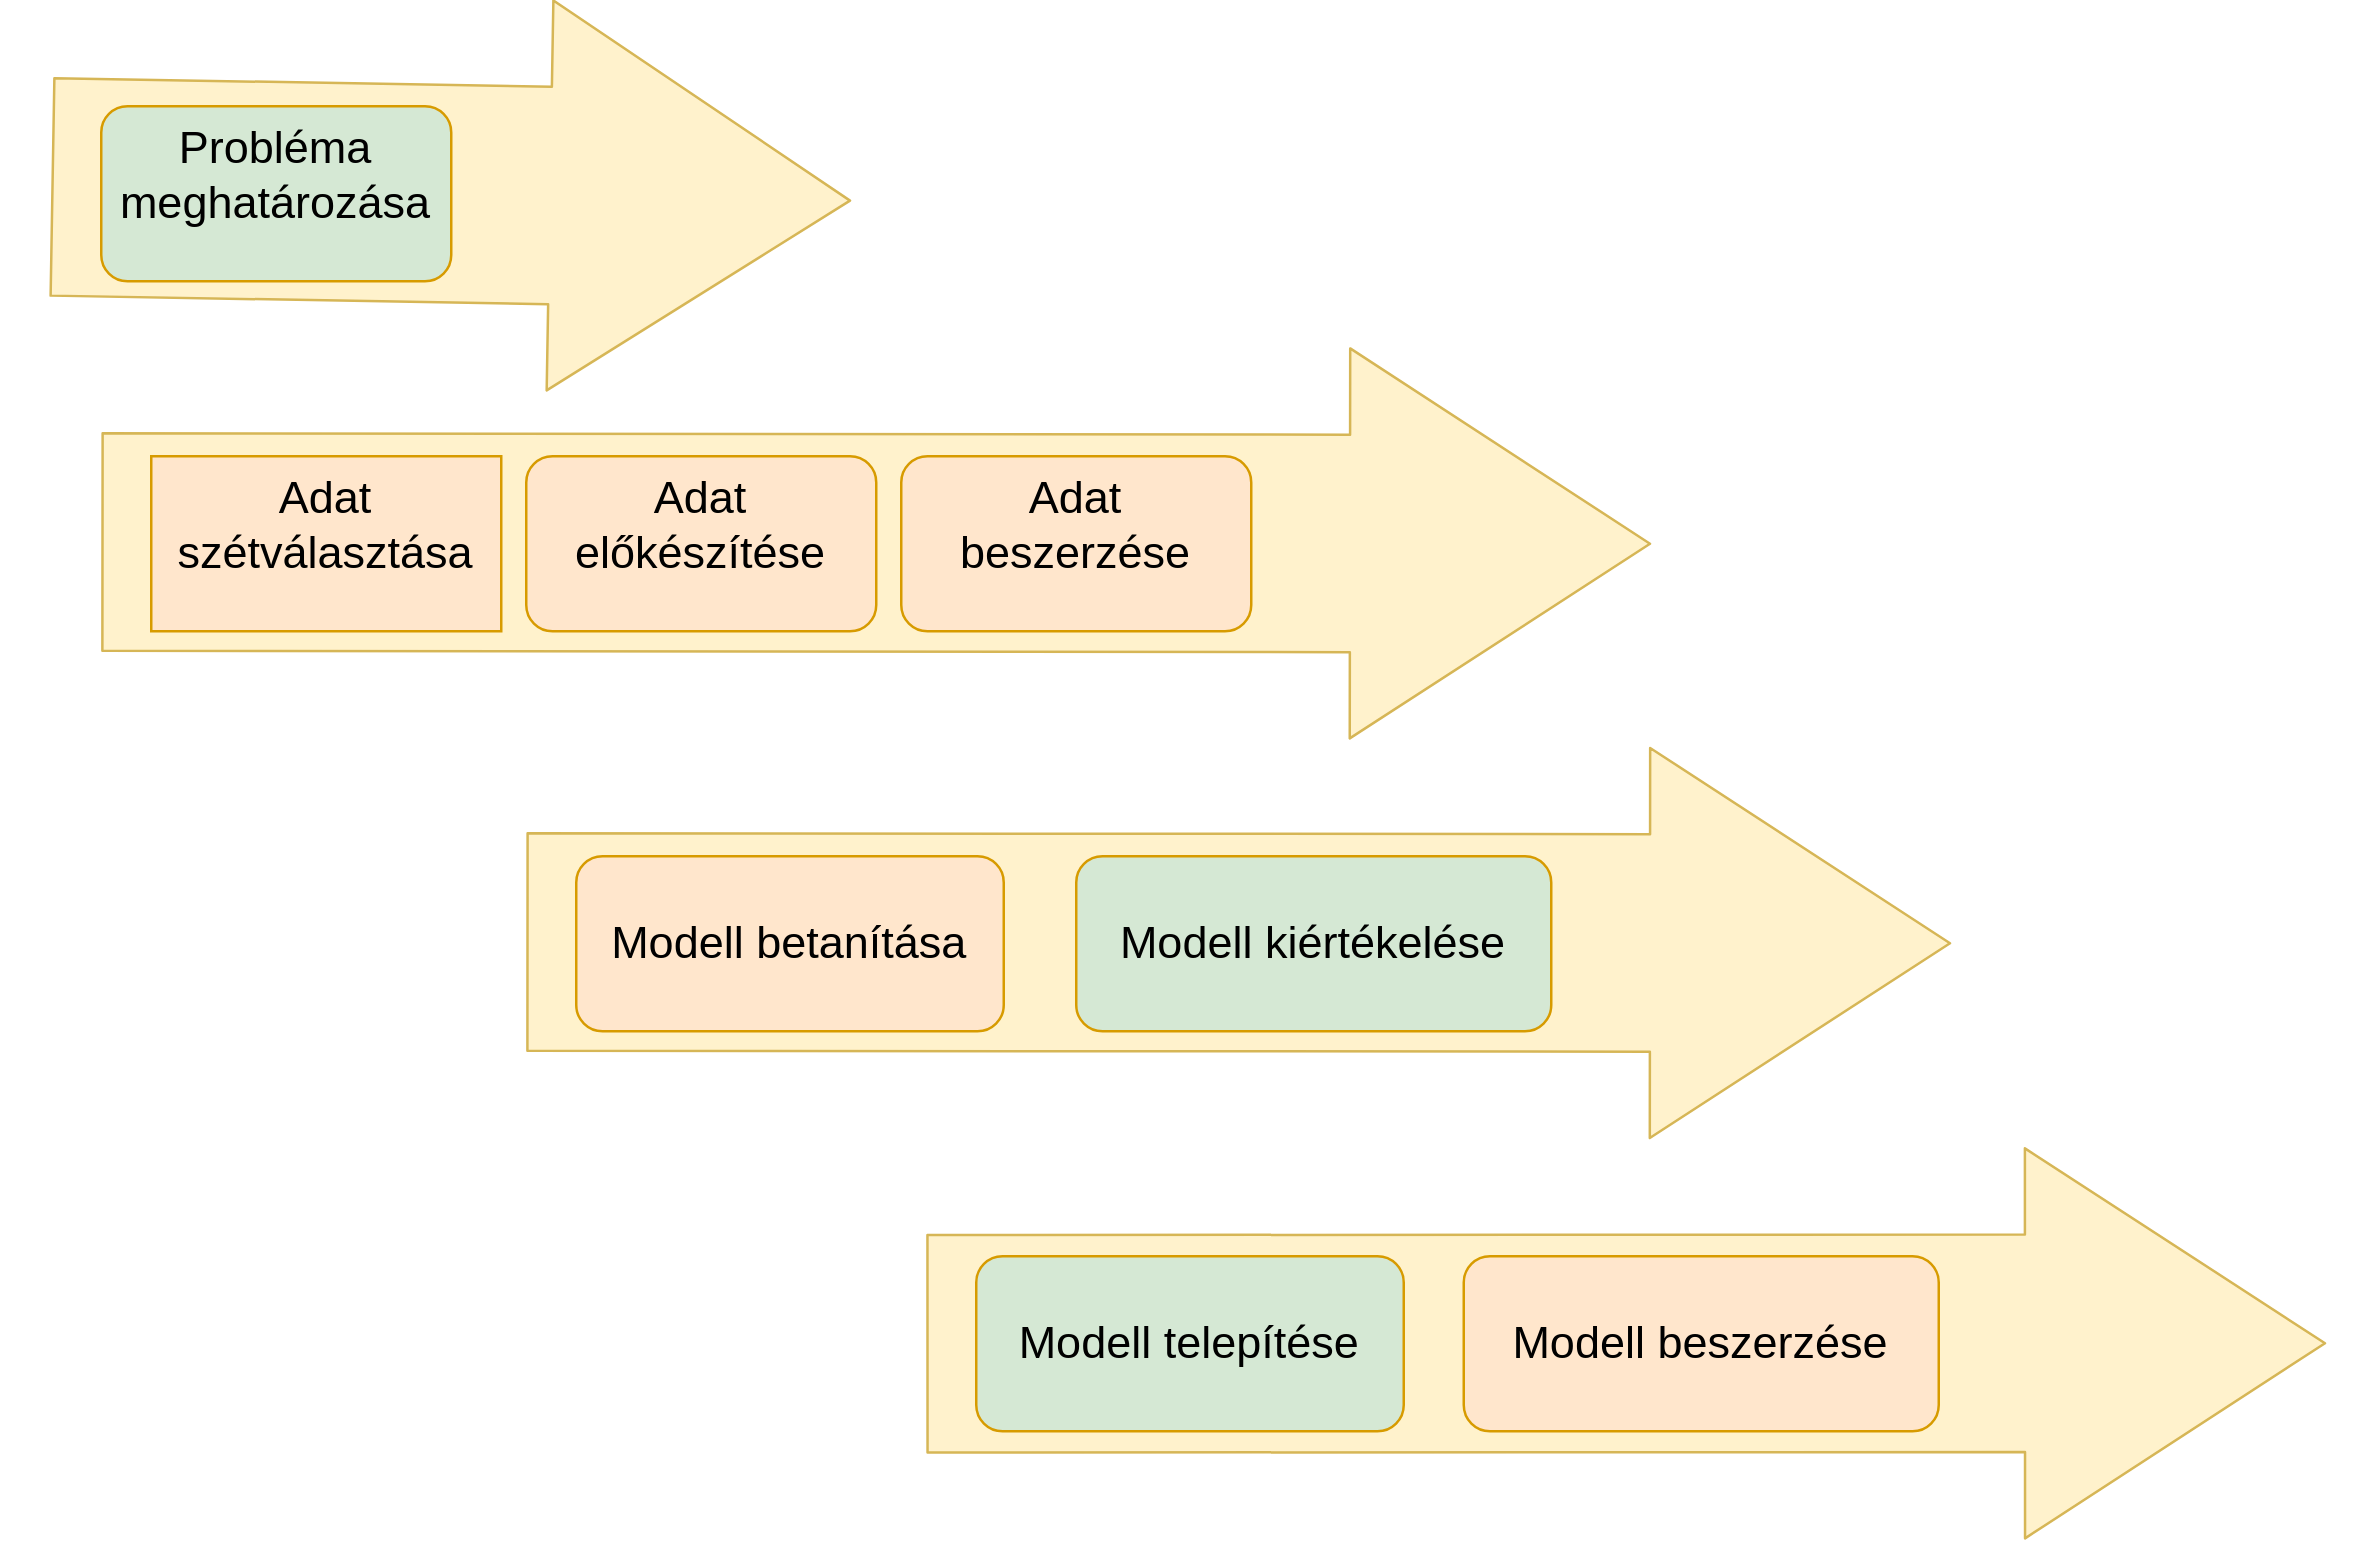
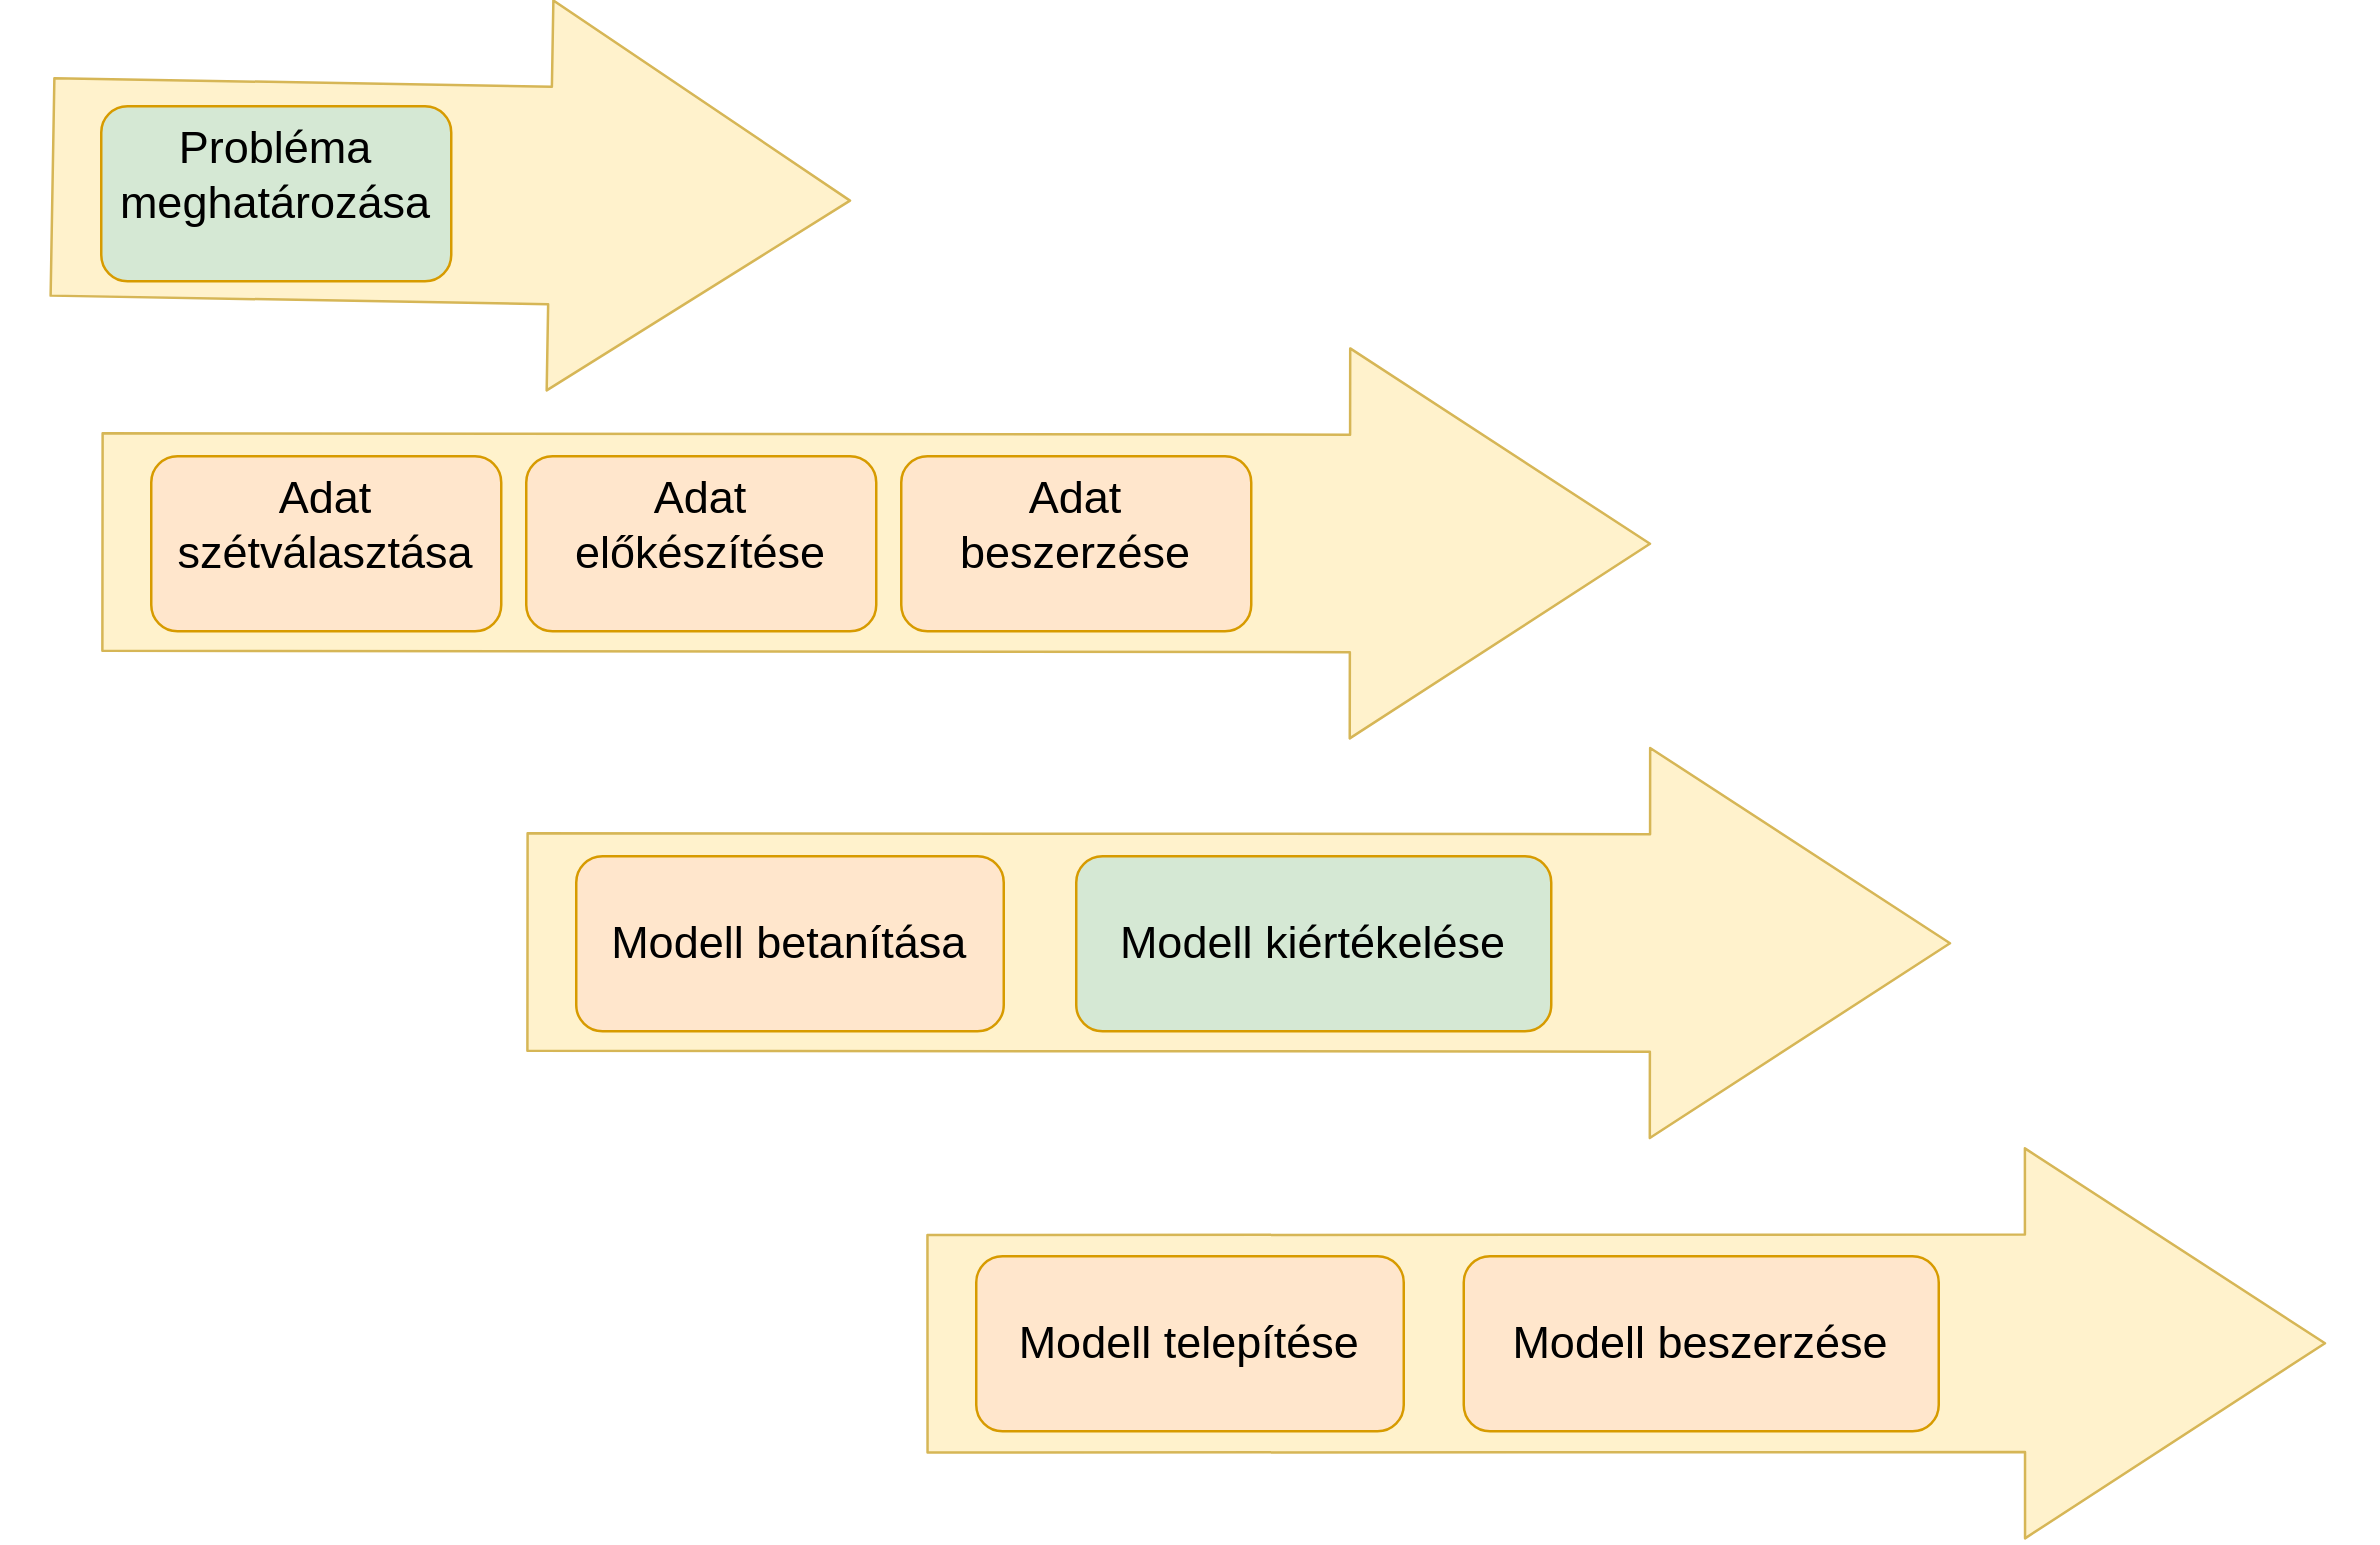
  <mxCell id="0" />
  <mxCell id="1" parent="0" />
  <mxCell id="2" value="" style="shape=flexArrow;endArrow=classic;html=1;endWidth=68;endSize=39.67;width=87;fillColor=#fff2cc;strokeColor=#d6b656;" edge="1" parent="1"><mxGeometry width="50" height="50" relative="1" as="geometry"><mxPoint x="370" y="515" as="sourcePoint" /><mxPoint x="930" y="514.79" as="targetPoint" /><Array as="points" /></mxGeometry></mxCell>
  <mxCell id="3" value="" style="shape=flexArrow;endArrow=classic;html=1;endWidth=68;endSize=39.67;width=87;fillColor=#fff2cc;strokeColor=#d6b656;" edge="1" parent="1"><mxGeometry width="50" height="50" relative="1" as="geometry"><mxPoint x="210" y="354.29" as="sourcePoint" /><mxPoint x="780" y="354.79" as="targetPoint" /><Array as="points" /></mxGeometry></mxCell>
  <mxCell id="4" value="" style="shape=flexArrow;endArrow=classic;html=1;endWidth=68;endSize=39.67;width=87;fillColor=#fff2cc;strokeColor=#d6b656;" edge="1" parent="1"><mxGeometry width="50" height="50" relative="1" as="geometry"><mxPoint x="20" y="52.25" as="sourcePoint" /><mxPoint x="340" y="57.75" as="targetPoint" /><Array as="points" /></mxGeometry></mxCell>
  <mxCell id="5" value="&lt;font style=&quot;font-size: 18px&quot;&gt;Probléma&lt;br&gt;meghatározása&lt;/font&gt;" style="rounded=1;whiteSpace=wrap;html=1;verticalAlign=top;fillColor=#d5e8d4;strokeColor=#d79b00;" vertex="1" parent="1"><mxGeometry x="40" y="20" width="140" height="70" as="geometry" /></mxCell>
  <mxCell id="6" value="" style="shape=flexArrow;endArrow=classic;html=1;endWidth=68;endSize=39.67;width=87;fillColor=#fff2cc;strokeColor=#d6b656;" edge="1" parent="1"><mxGeometry width="50" height="50" relative="1" as="geometry"><mxPoint x="40" y="194.29" as="sourcePoint" /><mxPoint x="660" y="195" as="targetPoint" /><Array as="points" /></mxGeometry></mxCell>
- <mxCell id="7" value="&lt;font style=&quot;font-size: 18px&quot;&gt;Adat&lt;br&gt;szétválasztása&lt;/font&gt;" style="whiteSpace=wrap;html=1;verticalAlign=top;fillColor=#ffe6cc;strokeColor=#d79b00;rounded=0;" vertex="1" parent="1"><mxGeometry x="60" y="160" width="140" height="70" as="geometry" /></mxCell>
+ <mxCell id="7" value="&lt;font style=&quot;font-size: 18px&quot;&gt;Adat&lt;br&gt;szétválasztása&lt;/font&gt;" style="rounded=1;whiteSpace=wrap;html=1;verticalAlign=top;fillColor=#ffe6cc;strokeColor=#d79b00;" vertex="1" parent="1"><mxGeometry x="60" y="160" width="140" height="70" as="geometry" /></mxCell>
  <mxCell id="8" value="&lt;font style=&quot;font-size: 18px&quot;&gt;Adat&lt;br&gt;előkészítése&lt;/font&gt;" style="rounded=1;whiteSpace=wrap;html=1;verticalAlign=top;fillColor=#ffe6cc;strokeColor=#d79b00;" vertex="1" parent="1"><mxGeometry x="210" y="160" width="140" height="70" as="geometry" /></mxCell>
  <mxCell id="9" value="&lt;font style=&quot;font-size: 18px&quot;&gt;Adat&lt;br&gt;beszerzése&lt;/font&gt;" style="rounded=1;whiteSpace=wrap;html=1;verticalAlign=top;fillColor=#ffe6cc;strokeColor=#d79b00;" vertex="1" parent="1"><mxGeometry x="360" y="160" width="140" height="70" as="geometry" /></mxCell>
  <mxCell id="10" value="&lt;span style=&quot;font-size: 18px&quot;&gt;Modell betanítása&lt;/span&gt;" style="rounded=1;whiteSpace=wrap;html=1;verticalAlign=middle;fillColor=#ffe6cc;strokeColor=#d79b00;" vertex="1" parent="1"><mxGeometry x="230" y="320" width="171" height="70" as="geometry" /></mxCell>
  <mxCell id="11" value="&lt;span style=&quot;font-size: 18px&quot;&gt;Modell kiértékelése&lt;/span&gt;" style="rounded=1;whiteSpace=wrap;html=1;verticalAlign=middle;fillColor=#d5e8d4;strokeColor=#d79b00;" vertex="1" parent="1"><mxGeometry x="430" y="320" width="190" height="70" as="geometry" /></mxCell>
- <mxCell id="12" value="&lt;span style=&quot;font-size: 18px&quot;&gt;Modell telepítése&lt;/span&gt;" style="rounded=1;whiteSpace=wrap;html=1;verticalAlign=middle;fillColor=#d5e8d4;strokeColor=#d79b00;" vertex="1" parent="1"><mxGeometry x="390" y="480" width="171" height="70" as="geometry" /></mxCell>
+ <mxCell id="12" value="&lt;span style=&quot;font-size: 18px&quot;&gt;Modell telepítése&lt;/span&gt;" style="rounded=1;whiteSpace=wrap;html=1;verticalAlign=middle;fillColor=#ffe6cc;strokeColor=#d79b00;" vertex="1" parent="1"><mxGeometry x="390" y="480" width="171" height="70" as="geometry" /></mxCell>
  <mxCell id="13" value="&lt;span style=&quot;font-size: 18px&quot;&gt;Modell beszerzése&lt;/span&gt;" style="rounded=1;whiteSpace=wrap;html=1;verticalAlign=middle;fillColor=#ffe6cc;strokeColor=#d79b00;" vertex="1" parent="1"><mxGeometry x="585" y="480" width="190" height="70" as="geometry" /></mxCell>
